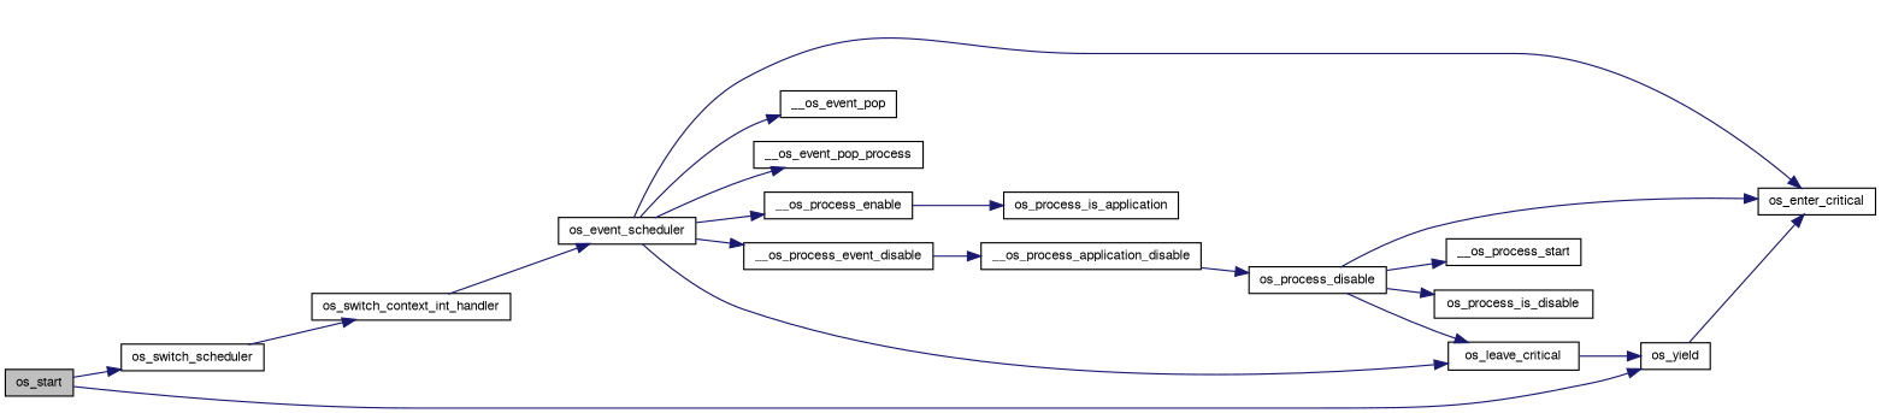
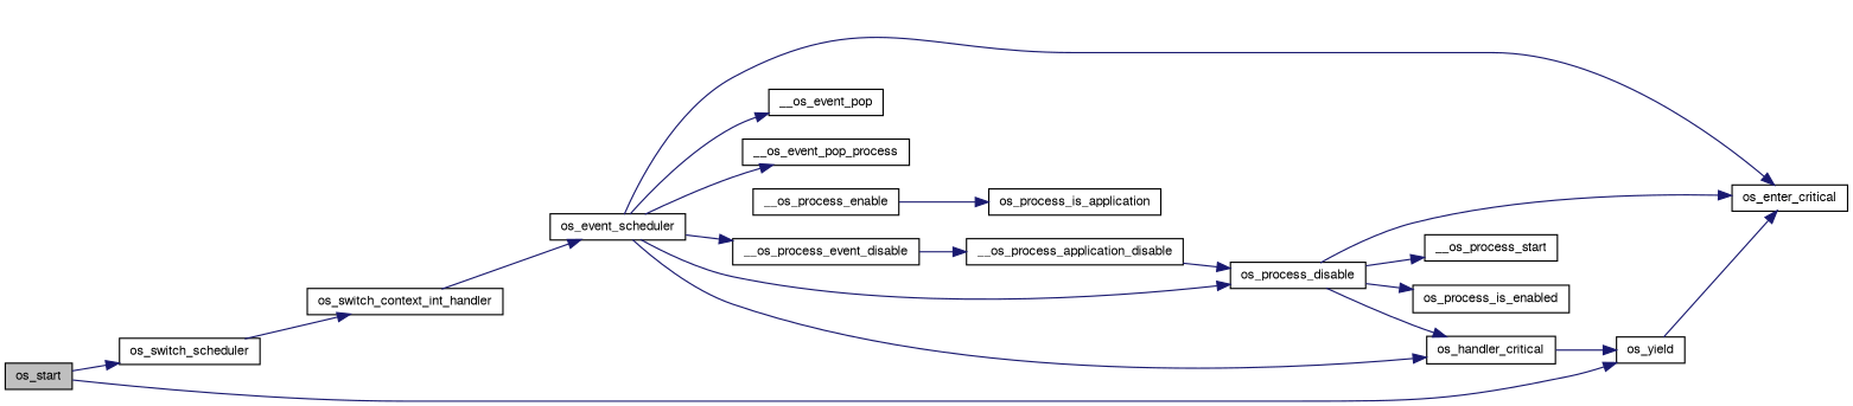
  digraph {
    rankdir=LR
    node [color=black fillcolor=white fontname=FreeSans fontsize=10 shape=record style=filled]
    edge [color=midnightblue fontname=FreeSans fontsize=10 labelfontname=FreeSans labelfontsize=10 style=solid]
    n1 [fillcolor=grey75 fontcolor=black height=0.2 label=os_start width=0.4]
    n2 [height=0.2 label=os_switch_scheduler width=0.4]
    n3 [height=0.2 label=os_yield width=0.4]
    n4 [height=0.2 label=os_event_scheduler width=0.4]
    n5 [height=0.2 label=__os_event_pop width=0.4]
    n6 [height=0.2 label=__os_event_pop_process width=0.4]
    n7 [height=0.2 label=__os_process_enable width=0.4]
    n8 [height=0.2 label=__os_process_event_disable width=0.4]
    n9 [height=0.2 label=os_enter_critical width=0.4]
-   n10 [height=0.2 label=os_leave_critical width=0.4]
+   n10 [height=0.2 label=os_handler_critical width=0.4]
    n11 [height=0.2 label=os_switch_context_int_handler width=0.4]
    n12 [height=0.2 label=os_process_is_application width=0.4]
    n13 [height=0.2 label=__os_process_application_disable width=0.4]
    n14 [height=0.2 label=os_process_disable width=0.4]
    n15 [height=0.2 label=__os_process_start width=0.4]
-   n16 [height=0.2 label=os_process_is_disable width=0.4]
+   n16 [height=0.2 label=os_process_is_enabled width=0.4]
    n1 -> n2
    n1 -> n3
    n2 -> n11
    n3 -> n9
    n4 -> n5
    n4 -> n6
-   n4 -> n7
+   n4 -> n14
    n4 -> n8
    n4 -> n9
    n4 -> n10
    n7 -> n12
    n8 -> n13
    n10 -> n3
    n11 -> n4
    n13 -> n14
    n14 -> n9
    n14 -> n10
    n14 -> n15
    n14 -> n16
  }
